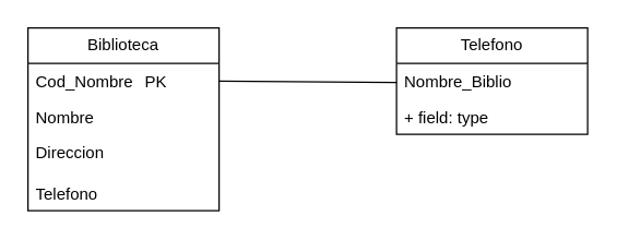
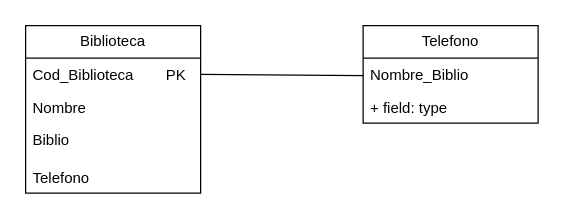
  <mxCell id="0" />
  <mxCell id="1" parent="0" />
  <mxCell id="2" value="Biblioteca" style="swimlane;fontStyle=0;childLayout=stackLayout;horizontal=1;startSize=26;fillColor=none;horizontalStack=0;resizeParent=1;resizeParentMax=0;resizeLast=0;collapsible=1;marginBottom=0;whiteSpace=wrap;html=1;" vertex="1" parent="1"><mxGeometry x="20" y="20" width="140" height="134" as="geometry"><mxRectangle x="340" y="380" width="100" height="30" as="alternateBounds" /></mxGeometry></mxCell>
- <mxCell id="3" value="Cod_Nombre&lt;span style=&quot;white-space: pre;&quot;&gt;&#09;&lt;/span&gt;PK" style="text;strokeColor=none;fillColor=none;align=left;verticalAlign=top;spacingLeft=4;spacingRight=4;overflow=hidden;rotatable=0;points=[[0,0.5],[1,0.5]];portConstraint=eastwest;whiteSpace=wrap;html=1;" vertex="1" parent="2"><mxGeometry y="26" width="140" height="26" as="geometry" /></mxCell>
+ <mxCell id="3" value="Cod_Biblioteca&lt;span style=&quot;white-space: pre;&quot;&gt;&#09;&lt;/span&gt;PK" style="text;strokeColor=none;fillColor=none;align=left;verticalAlign=top;spacingLeft=4;spacingRight=4;overflow=hidden;rotatable=0;points=[[0,0.5],[1,0.5]];portConstraint=eastwest;whiteSpace=wrap;html=1;" vertex="1" parent="2"><mxGeometry y="26" width="140" height="26" as="geometry" /></mxCell>
  <mxCell id="4" value="Nombre" style="text;strokeColor=none;fillColor=none;align=left;verticalAlign=top;spacingLeft=4;spacingRight=4;overflow=hidden;rotatable=0;points=[[0,0.5],[1,0.5]];portConstraint=eastwest;whiteSpace=wrap;html=1;" vertex="1" parent="2"><mxGeometry y="52" width="140" height="26" as="geometry" /></mxCell>
- <mxCell id="5" value="Direccion" style="text;strokeColor=none;fillColor=none;align=left;verticalAlign=top;spacingLeft=4;spacingRight=4;overflow=hidden;rotatable=0;points=[[0,0.5],[1,0.5]];portConstraint=eastwest;whiteSpace=wrap;html=1;" vertex="1" parent="2"><mxGeometry y="78" width="140" height="30" as="geometry" /></mxCell>
+ <mxCell id="5" value="Biblio" style="text;strokeColor=none;fillColor=none;align=left;verticalAlign=top;spacingLeft=4;spacingRight=4;overflow=hidden;rotatable=0;points=[[0,0.5],[1,0.5]];portConstraint=eastwest;whiteSpace=wrap;html=1;" vertex="1" parent="2"><mxGeometry y="78" width="140" height="30" as="geometry" /></mxCell>
  <mxCell id="6" value="Telefono" style="text;strokeColor=none;fillColor=none;align=left;verticalAlign=top;spacingLeft=4;spacingRight=4;overflow=hidden;rotatable=0;points=[[0,0.5],[1,0.5]];portConstraint=eastwest;whiteSpace=wrap;html=1;" vertex="1" parent="2"><mxGeometry y="108" width="140" height="26" as="geometry" /></mxCell>
  <mxCell id="7" value="" style="endArrow=none;html=1;rounded=0;exitX=1;exitY=0.5;exitDx=0;exitDy=0;" edge="1" parent="1" source="3"><mxGeometry width="50" height="50" relative="1" as="geometry"><mxPoint x="240" y="200" as="sourcePoint" /><mxPoint x="290" y="60" as="targetPoint" /></mxGeometry></mxCell>
  <mxCell id="8" value="Telefono" style="swimlane;fontStyle=0;childLayout=stackLayout;horizontal=1;startSize=26;fillColor=none;horizontalStack=0;resizeParent=1;resizeParentMax=0;resizeLast=0;collapsible=1;marginBottom=0;whiteSpace=wrap;html=1;" vertex="1" parent="1"><mxGeometry x="290" y="20" width="140" height="78" as="geometry" /></mxCell>
  <mxCell id="9" value="Nombre_Biblio&lt;span style=&quot;white-space: pre;&quot;&gt;&#09;&lt;/span&gt;&lt;span style=&quot;white-space: pre;&quot;&gt;&#09;&lt;/span&gt;PK" style="text;strokeColor=none;fillColor=none;align=left;verticalAlign=top;spacingLeft=4;spacingRight=4;overflow=hidden;rotatable=0;points=[[0,0.5],[1,0.5]];portConstraint=eastwest;whiteSpace=wrap;html=1;" vertex="1" parent="8"><mxGeometry y="26" width="140" height="26" as="geometry" /></mxCell>
  <mxCell id="10" value="+ field: type" style="text;strokeColor=none;fillColor=none;align=left;verticalAlign=top;spacingLeft=4;spacingRight=4;overflow=hidden;rotatable=0;points=[[0,0.5],[1,0.5]];portConstraint=eastwest;whiteSpace=wrap;html=1;" vertex="1" parent="8"><mxGeometry y="52" width="140" height="26" as="geometry" /></mxCell>
